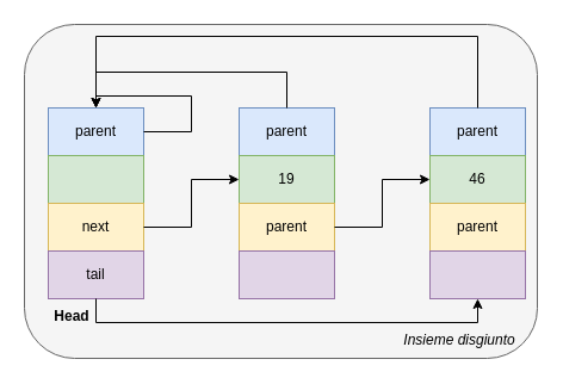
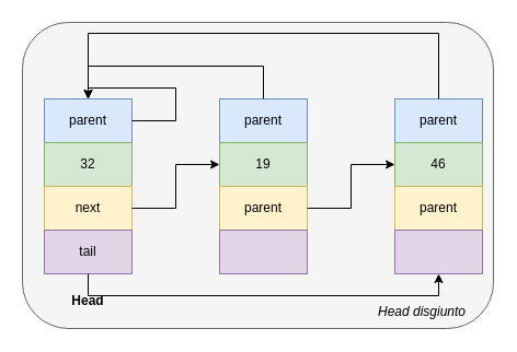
  <mxCell id="0" />
  <mxCell id="1" parent="0" />
  <mxCell id="2" value="" style="rounded=1;whiteSpace=wrap;html=1;fillColor=#f5f5f5;strokeColor=#666666;fontColor=#333333;" parent="1" vertex="1"><mxGeometry x="20" y="20" width="430" height="280" as="geometry" /></mxCell>
  <mxCell id="3" value="" style="rounded=0;whiteSpace=wrap;html=1;fillColor=#dae8fc;strokeColor=#6c8ebf;" parent="1" vertex="1"><mxGeometry x="40" y="90" width="80" height="40" as="geometry" /></mxCell>
  <mxCell id="4" value="" style="rounded=0;whiteSpace=wrap;html=1;fillColor=#d5e8d4;strokeColor=#82b366;" parent="1" vertex="1"><mxGeometry x="40" y="130" width="80" height="40" as="geometry" /></mxCell>
  <mxCell id="5" value="" style="rounded=0;whiteSpace=wrap;html=1;fillColor=#fff2cc;strokeColor=#d6b656;" parent="1" vertex="1"><mxGeometry x="40" y="170" width="80" height="40" as="geometry" /></mxCell>
  <mxCell id="6" value="" style="rounded=0;whiteSpace=wrap;html=1;fillColor=#dae8fc;strokeColor=#6c8ebf;" parent="1" vertex="1"><mxGeometry x="200" y="90" width="80" height="40" as="geometry" /></mxCell>
  <mxCell id="7" value="" style="rounded=0;whiteSpace=wrap;html=1;fillColor=#d5e8d4;strokeColor=#82b366;" parent="1" vertex="1"><mxGeometry x="200" y="130" width="80" height="40" as="geometry" /></mxCell>
  <mxCell id="8" value="" style="rounded=0;whiteSpace=wrap;html=1;fillColor=#fff2cc;strokeColor=#d6b656;" parent="1" vertex="1"><mxGeometry x="200" y="170" width="80" height="40" as="geometry" /></mxCell>
  <mxCell id="9" value="" style="rounded=0;whiteSpace=wrap;html=1;fillColor=#dae8fc;strokeColor=#6c8ebf;" parent="1" vertex="1"><mxGeometry x="360" y="90" width="80" height="40" as="geometry" /></mxCell>
  <mxCell id="10" value="" style="rounded=0;whiteSpace=wrap;html=1;fillColor=#d5e8d4;strokeColor=#82b366;" parent="1" vertex="1"><mxGeometry x="360" y="130" width="80" height="40" as="geometry" /></mxCell>
  <mxCell id="11" value="" style="rounded=0;whiteSpace=wrap;html=1;fillColor=#fff2cc;strokeColor=#d6b656;" parent="1" vertex="1"><mxGeometry x="360" y="170" width="80" height="40" as="geometry" /></mxCell>
  <mxCell id="12" value="" style="endArrow=classic;html=1;rounded=0;strokeColor=#000000;exitX=1;exitY=0.5;exitDx=0;exitDy=0;entryX=0;entryY=0.5;entryDx=0;entryDy=0;" parent="1" source="5" target="7" edge="1"><mxGeometry width="50" height="50" relative="1" as="geometry"><mxPoint x="130" y="320" as="sourcePoint" /><mxPoint x="180" y="270" as="targetPoint" /><Array as="points"><mxPoint x="160" y="190" /><mxPoint x="160" y="150" /></Array></mxGeometry></mxCell>
+ <mxCell id="13" value="32" style="text;html=1;strokeColor=none;fillColor=none;align=center;verticalAlign=middle;whiteSpace=wrap;rounded=0;" parent="1" vertex="1"><mxGeometry x="50" y="135" width="60" height="30" as="geometry" /></mxCell>
  <mxCell id="14" value="" style="endArrow=classic;html=1;rounded=0;strokeColor=#000000;entryX=0;entryY=0.5;entryDx=0;entryDy=0;exitX=1;exitY=0.5;exitDx=0;exitDy=0;" parent="1" source="8" target="10" edge="1"><mxGeometry width="50" height="50" relative="1" as="geometry"><mxPoint x="230" y="330" as="sourcePoint" /><mxPoint x="280" y="280" as="targetPoint" /><Array as="points"><mxPoint x="320" y="190" /><mxPoint x="320" y="150" /></Array></mxGeometry></mxCell>
  <mxCell id="15" value="19" style="text;html=1;strokeColor=none;fillColor=none;align=center;verticalAlign=middle;whiteSpace=wrap;rounded=0;" parent="1" vertex="1"><mxGeometry x="210" y="135" width="60" height="30" as="geometry" /></mxCell>
  <mxCell id="16" value="46" style="text;html=1;strokeColor=none;fillColor=none;align=center;verticalAlign=middle;whiteSpace=wrap;rounded=0;" parent="1" vertex="1"><mxGeometry x="370" y="135" width="60" height="30" as="geometry" /></mxCell>
  <mxCell id="17" value="parent" style="text;html=1;strokeColor=none;fillColor=none;align=center;verticalAlign=middle;whiteSpace=wrap;rounded=0;" parent="1" vertex="1"><mxGeometry x="50" y="95" width="60" height="30" as="geometry" /></mxCell>
  <mxCell id="18" value="next" style="text;html=1;strokeColor=none;fillColor=none;align=center;verticalAlign=middle;whiteSpace=wrap;rounded=0;" parent="1" vertex="1"><mxGeometry x="50" y="175" width="60" height="30" as="geometry" /></mxCell>
  <mxCell id="19" value="parent" style="text;html=1;strokeColor=none;fillColor=none;align=center;verticalAlign=middle;whiteSpace=wrap;rounded=0;" parent="1" vertex="1"><mxGeometry x="210" y="95" width="60" height="30" as="geometry" /></mxCell>
  <mxCell id="20" value="parent" style="text;html=1;strokeColor=none;fillColor=none;align=center;verticalAlign=middle;whiteSpace=wrap;rounded=0;" parent="1" vertex="1"><mxGeometry x="370" y="95" width="60" height="30" as="geometry" /></mxCell>
  <mxCell id="21" value="parent" style="text;html=1;strokeColor=none;fillColor=none;align=center;verticalAlign=middle;whiteSpace=wrap;rounded=0;" parent="1" vertex="1"><mxGeometry x="210" y="175" width="60" height="30" as="geometry" /></mxCell>
  <mxCell id="22" value="parent" style="text;html=1;strokeColor=none;fillColor=none;align=center;verticalAlign=middle;whiteSpace=wrap;rounded=0;" parent="1" vertex="1"><mxGeometry x="370" y="175" width="60" height="30" as="geometry" /></mxCell>
  <mxCell id="23" value="" style="endArrow=classic;html=1;rounded=0;strokeColor=#000000;exitX=1;exitY=0.5;exitDx=0;exitDy=0;entryX=0.5;entryY=0;entryDx=0;entryDy=0;" parent="1" source="3" target="3" edge="1"><mxGeometry width="50" height="50" relative="1" as="geometry"><mxPoint x="120" y="310" as="sourcePoint" /><mxPoint x="170" y="260" as="targetPoint" /><Array as="points"><mxPoint x="160" y="110" /><mxPoint x="160" y="80" /><mxPoint x="80" y="80" /></Array></mxGeometry></mxCell>
  <mxCell id="24" value="" style="endArrow=classic;html=1;rounded=0;strokeColor=#000000;exitX=0.5;exitY=0;exitDx=0;exitDy=0;entryX=0.5;entryY=0;entryDx=0;entryDy=0;" parent="1" source="6" target="3" edge="1"><mxGeometry width="50" height="50" relative="1" as="geometry"><mxPoint x="250" y="80" as="sourcePoint" /><mxPoint x="300" y="30" as="targetPoint" /><Array as="points"><mxPoint x="240" y="60" /><mxPoint x="80" y="60" /></Array></mxGeometry></mxCell>
  <mxCell id="25" value="" style="endArrow=classic;html=1;rounded=0;strokeColor=#000000;exitX=0.5;exitY=0;exitDx=0;exitDy=0;entryX=0.5;entryY=0;entryDx=0;entryDy=0;" parent="1" source="9" target="3" edge="1"><mxGeometry width="50" height="50" relative="1" as="geometry"><mxPoint x="300" y="80" as="sourcePoint" /><mxPoint x="350" y="30" as="targetPoint" /><Array as="points"><mxPoint x="400" y="30" /><mxPoint x="80" y="30" /></Array></mxGeometry></mxCell>
- <mxCell id="26" value="Head" style="text;html=1;strokeColor=none;fillColor=none;align=center;verticalAlign=middle;whiteSpace=wrap;rounded=0;fontColor=#000000;fontStyle=1" parent="1" vertex="1"><mxGeometry x="30" y="250" width="60" height="30" as="geometry" /></mxCell>
- <mxCell id="27" value="Insieme disgiunto" style="text;html=1;strokeColor=none;fillColor=none;align=center;verticalAlign=middle;whiteSpace=wrap;rounded=0;fontColor=#000000;fontStyle=2" parent="1" vertex="1"><mxGeometry x="320" y="270" width="130" height="30" as="geometry" /></mxCell>
+ <mxCell id="26" value="Head" style="text;html=1;strokeColor=none;fillColor=none;align=center;verticalAlign=middle;whiteSpace=wrap;rounded=0;fontColor=#000000;fontStyle=1" parent="1" vertex="1"><mxGeometry x="50" y="260" width="60" height="30" as="geometry" /></mxCell>
+ <mxCell id="27" value="Head disgiunto" style="text;html=1;strokeColor=none;fillColor=none;align=center;verticalAlign=middle;whiteSpace=wrap;rounded=0;fontColor=#000000;fontStyle=2" parent="1" vertex="1"><mxGeometry x="320" y="270" width="130" height="30" as="geometry" /></mxCell>
  <mxCell id="28" value="" style="rounded=0;whiteSpace=wrap;html=1;fillColor=#e1d5e7;strokeColor=#9673a6;" vertex="1" parent="1"><mxGeometry x="40" y="210" width="80" height="40" as="geometry" /></mxCell>
  <mxCell id="29" value="" style="rounded=0;whiteSpace=wrap;html=1;fillColor=#e1d5e7;strokeColor=#9673a6;" vertex="1" parent="1"><mxGeometry x="200" y="210" width="80" height="40" as="geometry" /></mxCell>
  <mxCell id="30" value="" style="rounded=0;whiteSpace=wrap;html=1;fillColor=#e1d5e7;strokeColor=#9673a6;" vertex="1" parent="1"><mxGeometry x="360" y="210" width="80" height="40" as="geometry" /></mxCell>
  <mxCell id="31" value="" style="endArrow=classic;html=1;rounded=0;exitX=0.5;exitY=1;exitDx=0;exitDy=0;entryX=0.5;entryY=1;entryDx=0;entryDy=0;" edge="1" parent="1" source="28" target="30"><mxGeometry width="50" height="50" relative="1" as="geometry"><mxPoint x="180" y="380" as="sourcePoint" /><mxPoint x="230" y="330" as="targetPoint" /><Array as="points"><mxPoint x="80" y="270" /><mxPoint x="400" y="270" /></Array></mxGeometry></mxCell>
  <mxCell id="32" value="tail" style="text;html=1;strokeColor=none;fillColor=none;align=center;verticalAlign=middle;whiteSpace=wrap;rounded=0;" vertex="1" parent="1"><mxGeometry x="50" y="215" width="60" height="30" as="geometry" /></mxCell>
